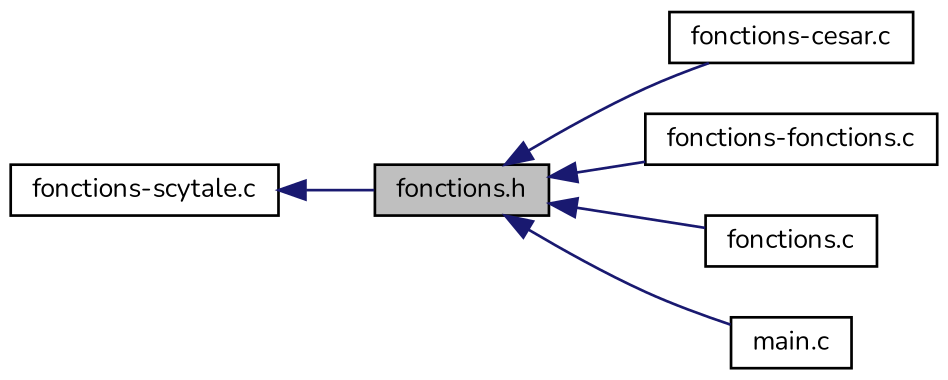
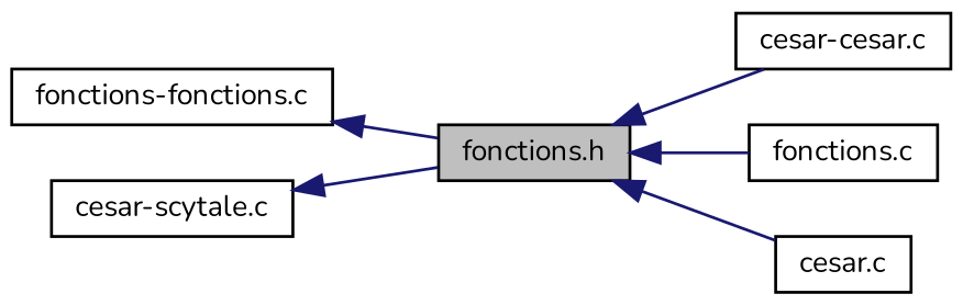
  digraph {
    fontname=Nunito
    rankdir=LR
    node [color=black fillcolor=white fontname=Nunito fontsize=10 shape=record style=filled]
    edge [color=midnightblue dir=back fontname=Nunito fontsize=10 labelfontname=Helvetica labelfontsize=10 style=solid]
    n1 [fillcolor=grey75 fontcolor=black height=0.2 label="fonctions.h" width=0.4]
-   n2 [height=0.2 label="fonctions-cesar.c" width=0.4]
+   n2 [height=0.2 label="cesar-cesar.c" width=0.4]
    n3 [height=0.2 label="fonctions-fonctions.c" width=0.4]
    n4 [height=0.2 label="fonctions.c" width=0.4]
-   n5 [height=0.2 label="main.c" width=0.4]
-   n6 [height=0.2 label="fonctions-scytale.c" width=0.4]
+   n5 [height=0.2 label="cesar.c" width=0.4]
+   n6 [height=0.2 label="cesar-scytale.c" width=0.4]
    n1 -> n2
-   n1 -> n3
+   n3 -> n1
    n1 -> n4
    n1 -> n5
    n6 -> n1
  }
